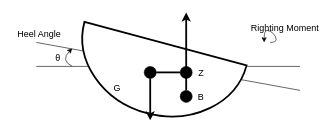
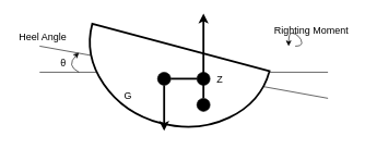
  <mxCell id="0" />
  <mxCell id="1" parent="0" />
  <mxCell id="2" value="" style="curved=1;endArrow=classic;html=1;rounded=0;" edge="1" parent="1"><mxGeometry width="50" height="50" relative="1" as="geometry"><mxPoint x="120" y="110" as="sourcePoint" /><mxPoint x="120" y="80" as="targetPoint" /><Array as="points"><mxPoint x="100" y="100" /></Array></mxGeometry></mxCell>
  <mxCell id="3" value="" style="endArrow=none;html=1;rounded=0;" edge="1" parent="1"><mxGeometry width="50" height="50" relative="1" as="geometry"><mxPoint x="500" y="150" as="sourcePoint" /><mxPoint x="60" y="70" as="targetPoint" /></mxGeometry></mxCell>
  <mxCell id="4" value="" style="endArrow=none;html=1;rounded=0;" edge="1" parent="1"><mxGeometry width="50" height="50" relative="1" as="geometry"><mxPoint x="60" y="110" as="sourcePoint" /><mxPoint x="500" y="110" as="targetPoint" /></mxGeometry></mxCell>
  <mxCell id="5" value="" style="verticalLabelPosition=bottom;verticalAlign=top;html=1;shape=mxgraph.basic.half_circle;rotation=15;strokeWidth=3;" vertex="1" parent="1"><mxGeometry x="120" y="70" width="280" height="120" as="geometry" /></mxCell>
  <mxCell id="6" value="" style="ellipse;whiteSpace=wrap;html=1;aspect=fixed;fillColor=#000000;" vertex="1" parent="1"><mxGeometry x="240" y="110" width="20" height="20" as="geometry" /></mxCell>
  <mxCell id="7" value="" style="ellipse;whiteSpace=wrap;html=1;aspect=fixed;fillColor=#000000;" vertex="1" parent="1"><mxGeometry x="300" y="150" width="20" height="20" as="geometry" /></mxCell>
  <mxCell id="8" value="" style="ellipse;whiteSpace=wrap;html=1;aspect=fixed;fillColor=#000000;" vertex="1" parent="1"><mxGeometry x="300" y="110" width="20" height="20" as="geometry" /></mxCell>
  <mxCell id="9" value="&lt;span dir=&quot;ltr&quot; role=&quot;presentation&quot; style=&quot;left: 399.635px; top: 580.572px; font-family: sans-serif;&quot;&gt;&lt;font style=&quot;font-size: 15px;&quot;&gt;θ&lt;/font&gt;&lt;/span&gt;&lt;span dir=&quot;ltr&quot; role=&quot;presentation&quot; style=&quot;left: 405.488px; top: 580.572px; font-size: 11.771px; font-family: sans-serif;&quot;&gt;&lt;/span&gt;" style="text;whiteSpace=wrap;html=1;" vertex="1" parent="1"><mxGeometry x="90" y="80" width="10" height="20" as="geometry" /></mxCell>
  <mxCell id="10" value="Heel Angle" style="text;strokeColor=none;align=center;fillColor=none;html=1;verticalAlign=middle;whiteSpace=wrap;rounded=0;fontSize=15;" vertex="1" parent="1"><mxGeometry x="20" y="40" width="90" height="30" as="geometry" /></mxCell>
  <mxCell id="11" value="" style="curved=1;endArrow=classic;html=1;rounded=0;fontSize=15;" edge="1" parent="1"><mxGeometry width="50" height="50" relative="1" as="geometry"><mxPoint x="450" y="70" as="sourcePoint" /><mxPoint x="440" y="70" as="targetPoint" /><Array as="points"><mxPoint x="460" y="70" /><mxPoint x="460" y="60" /><mxPoint x="450" y="50" /><mxPoint x="440" y="50" /></Array></mxGeometry></mxCell>
  <mxCell id="12" value="" style="endArrow=classic;html=1;rounded=0;fontSize=15;exitX=0.5;exitY=0;exitDx=0;exitDy=0;strokeWidth=3;" edge="1" parent="1" source="7"><mxGeometry width="50" height="50" relative="1" as="geometry"><mxPoint x="330" y="90" as="sourcePoint" /><mxPoint x="310" y="20" as="targetPoint" /></mxGeometry></mxCell>
  <mxCell id="13" value="" style="endArrow=classic;html=1;rounded=0;fontSize=15;exitX=0.5;exitY=1;exitDx=0;exitDy=0;strokeWidth=3;" edge="1" parent="1" source="6"><mxGeometry width="50" height="50" relative="1" as="geometry"><mxPoint x="410" y="220" as="sourcePoint" /><mxPoint x="250" y="200" as="targetPoint" /></mxGeometry></mxCell>
  <mxCell id="14" value="" style="endArrow=none;html=1;rounded=0;fontSize=15;exitX=1;exitY=0.5;exitDx=0;exitDy=0;strokeWidth=3;" edge="1" parent="1" source="6" target="8"><mxGeometry width="50" height="50" relative="1" as="geometry"><mxPoint x="260" y="270" as="sourcePoint" /><mxPoint x="310" y="220" as="targetPoint" /></mxGeometry></mxCell>
  <mxCell id="15" value="Righting Moment" style="text;strokeColor=none;align=center;fillColor=none;html=1;verticalAlign=middle;whiteSpace=wrap;rounded=0;fontSize=15;" vertex="1" parent="1"><mxGeometry x="415" y="30" width="120" height="30" as="geometry" /></mxCell>
  <mxCell id="16" value="G" style="text;strokeColor=none;align=center;fillColor=none;html=1;verticalAlign=middle;whiteSpace=wrap;rounded=0;fontSize=15;" vertex="1" parent="1"><mxGeometry x="180" y="130" width="30" height="30" as="geometry" /></mxCell>
  <mxCell id="17" value="Z" style="text;strokeColor=none;align=center;fillColor=none;html=1;verticalAlign=middle;whiteSpace=wrap;rounded=0;fontSize=15;" vertex="1" parent="1"><mxGeometry x="320" y="105" width="30" height="30" as="geometry" /></mxCell>
- <mxCell id="18" value="B" style="text;strokeColor=none;align=center;fillColor=none;html=1;verticalAlign=middle;whiteSpace=wrap;rounded=0;fontSize=15;" vertex="1" parent="1"><mxGeometry x="320" y="145" width="30" height="30" as="geometry" /></mxCell>
